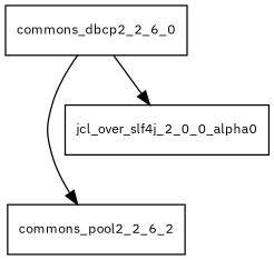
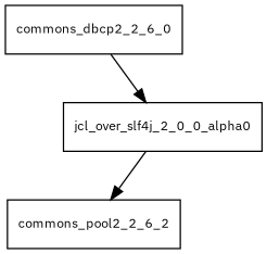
  digraph {
    fontname="IBM Plex Sans"
    node [fontname="IBM Plex Sans" fontsize=10.0 shape=box]
    edge [fontname="IBM Plex Sans"]
    commons_dbcp2_2_6_0
    commons_pool2_2_6_2
    jcl_over_slf4j_2_0_0_alpha0
-   commons_dbcp2_2_6_0 -> commons_pool2_2_6_2
+   jcl_over_slf4j_2_0_0_alpha0 -> commons_pool2_2_6_2
    commons_dbcp2_2_6_0 -> jcl_over_slf4j_2_0_0_alpha0
  }
